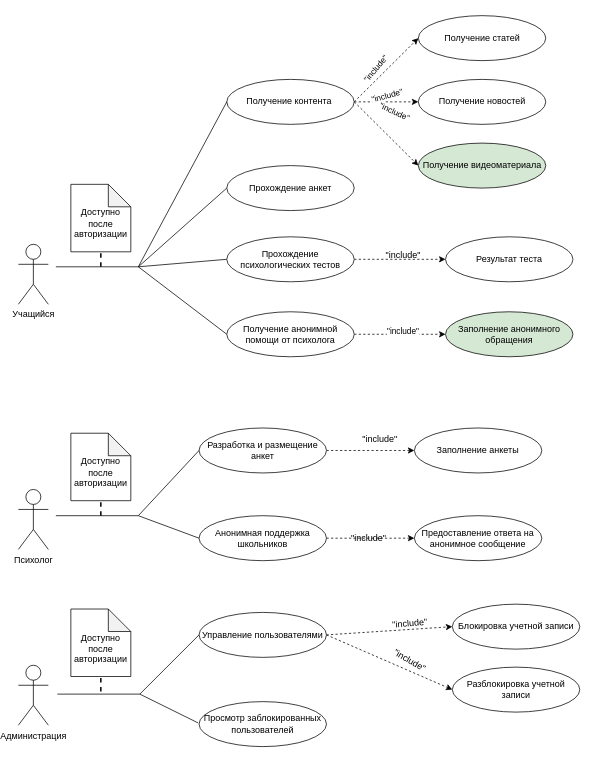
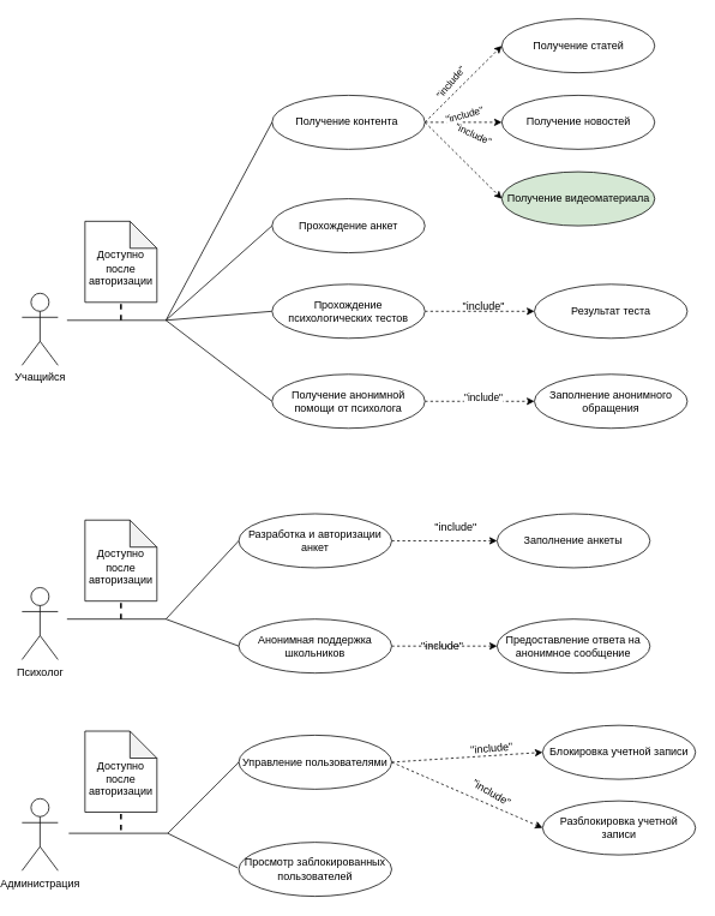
  <mxCell id="0" />
  <mxCell id="1" parent="0" />
  <mxCell id="2" value="Учащийся" style="shape=umlActor;verticalLabelPosition=bottom;verticalAlign=top;html=1;outlineConnect=0;" parent="1" vertex="1"><mxGeometry x="20" y="325" width="40" height="80" as="geometry" /></mxCell>
  <mxCell id="3" style="rounded=0;orthogonalLoop=1;jettySize=auto;html=1;exitX=1;exitY=0.5;exitDx=0;exitDy=0;entryX=0;entryY=0.5;entryDx=0;entryDy=0;dashed=1;" parent="1" target="38" edge="1"><mxGeometry relative="1" as="geometry"><mxPoint x="468" y="135" as="sourcePoint" /></mxGeometry></mxCell>
  <mxCell id="4" value="&quot;include&quot;" style="edgeLabel;html=1;align=center;verticalAlign=middle;resizable=0;points=[];rotation=-50;" parent="3" vertex="1" connectable="0"><mxGeometry x="-0.353" y="-1" relative="1" as="geometry"><mxPoint y="-17" as="offset" /></mxGeometry></mxCell>
  <mxCell id="5" style="rounded=0;orthogonalLoop=1;jettySize=auto;html=1;exitX=1;exitY=0.5;exitDx=0;exitDy=0;entryX=0;entryY=0.5;entryDx=0;entryDy=0;dashed=1;" parent="1" target="39" edge="1"><mxGeometry relative="1" as="geometry"><mxPoint x="468" y="135" as="sourcePoint" /></mxGeometry></mxCell>
  <mxCell id="6" value="&quot;include&quot;" style="edgeLabel;html=1;align=center;verticalAlign=middle;resizable=0;points=[];rotation=-15;" parent="5" vertex="1" connectable="0"><mxGeometry x="0.228" relative="1" as="geometry"><mxPoint x="-9" y="-8" as="offset" /></mxGeometry></mxCell>
  <mxCell id="7" style="rounded=0;orthogonalLoop=1;jettySize=auto;html=1;exitX=1;exitY=0.5;exitDx=0;exitDy=0;entryX=0;entryY=0.5;entryDx=0;entryDy=0;dashed=1;" parent="1" target="40" edge="1"><mxGeometry relative="1" as="geometry"><mxPoint x="468" y="135" as="sourcePoint" /></mxGeometry></mxCell>
  <mxCell id="8" value="Получение контента&amp;nbsp;" style="ellipse;whiteSpace=wrap;html=1;" parent="1" vertex="1"><mxGeometry x="298" y="105" width="170" height="60" as="geometry" /></mxCell>
  <mxCell id="9" value="" style="endArrow=none;html=1;rounded=0;entryX=0;entryY=0.5;entryDx=0;entryDy=0;" parent="1" target="8" edge="1"><mxGeometry width="50" height="50" relative="1" as="geometry"><mxPoint x="180" y="355" as="sourcePoint" /><mxPoint x="230" y="235" as="targetPoint" /></mxGeometry></mxCell>
  <mxCell id="10" style="rounded=0;orthogonalLoop=1;jettySize=auto;html=1;endArrow=none;endFill=0;exitX=0;exitY=0.5;exitDx=0;exitDy=0;" parent="1" source="11" edge="1"><mxGeometry relative="1" as="geometry"><mxPoint x="180" y="355" as="targetPoint" /></mxGeometry></mxCell>
  <mxCell id="11" value="Прохождение анкет" style="ellipse;whiteSpace=wrap;html=1;" parent="1" vertex="1"><mxGeometry x="298" y="220" width="170" height="60" as="geometry" /></mxCell>
  <mxCell id="12" style="rounded=0;orthogonalLoop=1;jettySize=auto;html=1;endArrow=none;endFill=0;exitX=0;exitY=0.5;exitDx=0;exitDy=0;" parent="1" source="14" edge="1"><mxGeometry relative="1" as="geometry"><mxPoint x="180" y="355" as="targetPoint" /></mxGeometry></mxCell>
  <mxCell id="13" style="edgeStyle=orthogonalEdgeStyle;rounded=0;orthogonalLoop=1;jettySize=auto;html=1;exitX=1;exitY=0.5;exitDx=0;exitDy=0;entryX=0;entryY=0.5;entryDx=0;entryDy=0;dashed=1;" parent="1" source="14" target="44" edge="1"><mxGeometry relative="1" as="geometry" /></mxCell>
  <mxCell id="14" value="Прохождение психологических тестов" style="ellipse;whiteSpace=wrap;html=1;" parent="1" vertex="1"><mxGeometry x="298" y="315" width="170" height="60" as="geometry" /></mxCell>
  <mxCell id="15" style="rounded=0;orthogonalLoop=1;jettySize=auto;html=1;endArrow=none;endFill=0;exitX=0;exitY=0.5;exitDx=0;exitDy=0;" parent="1" source="17" edge="1"><mxGeometry relative="1" as="geometry"><mxPoint x="180" y="355" as="targetPoint" /></mxGeometry></mxCell>
  <mxCell id="16" style="rounded=0;orthogonalLoop=1;jettySize=auto;html=1;exitX=1;exitY=0.5;exitDx=0;exitDy=0;entryX=0;entryY=0.5;entryDx=0;entryDy=0;dashed=1;" parent="1" source="17" target="50" edge="1"><mxGeometry relative="1" as="geometry" /></mxCell>
  <mxCell id="17" value="Получение анонимной помощи от психолога" style="ellipse;whiteSpace=wrap;html=1;" parent="1" vertex="1"><mxGeometry x="298" y="415" width="170" height="60" as="geometry" /></mxCell>
  <mxCell id="18" value="" style="endArrow=none;html=1;rounded=0;" parent="1" edge="1"><mxGeometry width="50" height="50" relative="1" as="geometry"><mxPoint x="70" y="355" as="sourcePoint" /><mxPoint x="180" y="355" as="targetPoint" /></mxGeometry></mxCell>
  <mxCell id="19" value="&lt;div&gt;&lt;br&gt;Доступно после авторизации&lt;br&gt;&lt;/div&gt;" style="shape=note;whiteSpace=wrap;html=1;backgroundOutline=1;darkOpacity=0.05;" parent="1" vertex="1"><mxGeometry x="90" y="245" width="80" height="90" as="geometry" /></mxCell>
  <mxCell id="20" value="" style="endArrow=none;html=1;strokeWidth=2;rounded=0;entryX=0.5;entryY=1;entryDx=0;entryDy=0;entryPerimeter=0;dashed=1;" parent="1" target="19" edge="1"><mxGeometry width="50" height="50" relative="1" as="geometry"><mxPoint x="130" y="355" as="sourcePoint" /><mxPoint x="150" y="345" as="targetPoint" /></mxGeometry></mxCell>
  <mxCell id="21" value="Психолог" style="shape=umlActor;verticalLabelPosition=bottom;verticalAlign=top;html=1;outlineConnect=0;" parent="1" vertex="1"><mxGeometry x="20" y="652" width="40" height="80" as="geometry" /></mxCell>
  <mxCell id="22" style="rounded=0;orthogonalLoop=1;jettySize=auto;html=1;exitX=1;exitY=0.5;exitDx=0;exitDy=0;entryX=0;entryY=0.5;entryDx=0;entryDy=0;dashed=1;" parent="1" source="23" target="42" edge="1"><mxGeometry relative="1" as="geometry" /></mxCell>
- <mxCell id="23" value="Разработка и размещение анкет" style="ellipse;whiteSpace=wrap;html=1;" parent="1" vertex="1"><mxGeometry x="261" y="570" width="170" height="60" as="geometry" /></mxCell>
+ <mxCell id="23" value="Разработка и авторизации анкет" style="ellipse;whiteSpace=wrap;html=1;" parent="1" vertex="1"><mxGeometry x="261" y="570" width="170" height="60" as="geometry" /></mxCell>
  <mxCell id="24" value="" style="endArrow=none;html=1;rounded=0;entryX=0;entryY=0.5;entryDx=0;entryDy=0;" parent="1" target="23" edge="1"><mxGeometry width="50" height="50" relative="1" as="geometry"><mxPoint x="180" y="687" as="sourcePoint" /><mxPoint x="230" y="567" as="targetPoint" /></mxGeometry></mxCell>
  <mxCell id="25" style="rounded=0;orthogonalLoop=1;jettySize=auto;html=1;endArrow=none;endFill=0;exitX=0;exitY=0.5;exitDx=0;exitDy=0;" parent="1" source="27" edge="1"><mxGeometry relative="1" as="geometry"><mxPoint x="180" y="687" as="targetPoint" /></mxGeometry></mxCell>
  <mxCell id="26" style="edgeStyle=orthogonalEdgeStyle;rounded=0;orthogonalLoop=1;jettySize=auto;html=1;exitX=1;exitY=0.5;exitDx=0;exitDy=0;entryX=0;entryY=0.5;entryDx=0;entryDy=0;dashed=1;" parent="1" source="27" target="49" edge="1"><mxGeometry relative="1" as="geometry" /></mxCell>
  <mxCell id="27" value="Анонимная поддержка школьников" style="ellipse;whiteSpace=wrap;html=1;" parent="1" vertex="1"><mxGeometry x="261" y="687" width="170" height="60" as="geometry" /></mxCell>
  <mxCell id="28" value="" style="endArrow=none;html=1;rounded=0;" parent="1" edge="1"><mxGeometry width="50" height="50" relative="1" as="geometry"><mxPoint x="70" y="687" as="sourcePoint" /><mxPoint x="180" y="687" as="targetPoint" /></mxGeometry></mxCell>
  <mxCell id="29" value="&lt;div&gt;&lt;br&gt;Доступно после авторизации&lt;br&gt;&lt;/div&gt;" style="shape=note;whiteSpace=wrap;html=1;backgroundOutline=1;darkOpacity=0.05;" parent="1" vertex="1"><mxGeometry x="90" y="577" width="80" height="90" as="geometry" /></mxCell>
  <mxCell id="30" value="" style="endArrow=none;html=1;strokeWidth=2;rounded=0;entryX=0.5;entryY=1;entryDx=0;entryDy=0;entryPerimeter=0;dashed=1;" parent="1" target="29" edge="1"><mxGeometry width="50" height="50" relative="1" as="geometry"><mxPoint x="130" y="687" as="sourcePoint" /><mxPoint x="150" y="677" as="targetPoint" /></mxGeometry></mxCell>
  <mxCell id="31" value="Администрация" style="shape=umlActor;verticalLabelPosition=bottom;verticalAlign=top;html=1;outlineConnect=0;" parent="1" vertex="1"><mxGeometry x="20" y="886.5" width="40" height="80" as="geometry" /></mxCell>
  <mxCell id="32" style="rounded=0;orthogonalLoop=1;jettySize=auto;html=1;exitX=1;exitY=0.5;exitDx=0;exitDy=0;entryX=0;entryY=0.5;entryDx=0;entryDy=0;dashed=1;" parent="1" source="34" target="43" edge="1"><mxGeometry relative="1" as="geometry" /></mxCell>
  <mxCell id="33" style="rounded=0;orthogonalLoop=1;jettySize=auto;html=1;exitX=1;exitY=0.5;exitDx=0;exitDy=0;entryX=0;entryY=0.5;entryDx=0;entryDy=0;dashed=1;" parent="1" source="34" target="45" edge="1"><mxGeometry relative="1" as="geometry" /></mxCell>
  <mxCell id="34" value="Управление пользователями" style="ellipse;whiteSpace=wrap;html=1;" parent="1" vertex="1"><mxGeometry x="261" y="816" width="170" height="60" as="geometry" /></mxCell>
  <mxCell id="35" value="" style="endArrow=none;html=1;rounded=0;" parent="1" edge="1"><mxGeometry width="50" height="50" relative="1" as="geometry"><mxPoint x="72" y="925" as="sourcePoint" /><mxPoint x="182" y="925" as="targetPoint" /></mxGeometry></mxCell>
  <mxCell id="36" value="&lt;div&gt;&lt;br&gt;Доступно после авторизации&lt;br&gt;&lt;/div&gt;" style="shape=note;whiteSpace=wrap;html=1;backgroundOutline=1;darkOpacity=0.05;" parent="1" vertex="1"><mxGeometry x="90" y="811.5" width="80" height="90" as="geometry" /></mxCell>
  <mxCell id="37" value="" style="endArrow=none;html=1;strokeWidth=2;rounded=0;entryX=0.5;entryY=1;entryDx=0;entryDy=0;entryPerimeter=0;dashed=1;" parent="1" target="36" edge="1"><mxGeometry width="50" height="50" relative="1" as="geometry"><mxPoint x="130" y="921.5" as="sourcePoint" /><mxPoint x="150" y="911.5" as="targetPoint" /></mxGeometry></mxCell>
  <mxCell id="38" value="Получение статей" style="ellipse;whiteSpace=wrap;html=1;" parent="1" vertex="1"><mxGeometry x="553.5" y="20" width="170" height="60" as="geometry" /></mxCell>
  <mxCell id="39" value="Получение новостей" style="ellipse;whiteSpace=wrap;html=1;" parent="1" vertex="1"><mxGeometry x="553.5" y="105" width="170" height="60" as="geometry" /></mxCell>
  <mxCell id="40" value="Получение видеоматериала" style="ellipse;whiteSpace=wrap;html=1;fillColor=#d5e8d4;" parent="1" vertex="1"><mxGeometry x="553.5" y="190" width="170" height="60" as="geometry" /></mxCell>
  <mxCell id="41" value="&quot;include&quot;" style="edgeLabel;html=1;align=center;verticalAlign=middle;resizable=0;points=[];rotation=25;" parent="1" vertex="1" connectable="0"><mxGeometry x="512.003" y="149.999" as="geometry"><mxPoint x="7.226" y="-6.547" as="offset" /></mxGeometry></mxCell>
  <mxCell id="42" value="Заполнение анкеты" style="ellipse;whiteSpace=wrap;html=1;" parent="1" vertex="1"><mxGeometry x="548.25" y="570" width="170" height="60" as="geometry" /></mxCell>
  <mxCell id="43" value="Блокировка учетной записи" style="ellipse;whiteSpace=wrap;html=1;" parent="1" vertex="1"><mxGeometry x="598.86" y="805" width="170" height="60" as="geometry" /></mxCell>
  <mxCell id="44" value="Результат теста" style="ellipse;whiteSpace=wrap;html=1;" parent="1" vertex="1"><mxGeometry x="589.75" y="315" width="170" height="60" as="geometry" /></mxCell>
  <mxCell id="45" value="Разблокировка учетной записи" style="ellipse;whiteSpace=wrap;html=1;" parent="1" vertex="1"><mxGeometry x="598.86" y="889" width="170" height="60" as="geometry" /></mxCell>
  <mxCell id="46" value="Просмотр заблокированных пользователей" style="ellipse;whiteSpace=wrap;html=1;" parent="1" vertex="1"><mxGeometry x="261" y="935" width="170" height="60" as="geometry" /></mxCell>
  <mxCell id="47" value="" style="endArrow=none;html=1;rounded=0;entryX=0;entryY=0.5;entryDx=0;entryDy=0;" parent="1" target="34" edge="1"><mxGeometry width="50" height="50" relative="1" as="geometry"><mxPoint x="182" y="925" as="sourcePoint" /><mxPoint x="212" y="855" as="targetPoint" /></mxGeometry></mxCell>
  <mxCell id="48" value="" style="endArrow=none;html=1;rounded=0;entryX=-0.007;entryY=0.474;entryDx=0;entryDy=0;entryPerimeter=0;" parent="1" target="46" edge="1"><mxGeometry width="50" height="50" relative="1" as="geometry"><mxPoint x="182" y="925" as="sourcePoint" /><mxPoint x="242" y="915" as="targetPoint" /></mxGeometry></mxCell>
  <mxCell id="49" value="Предоставление ответа на анонимное сообщение" style="ellipse;whiteSpace=wrap;html=1;" parent="1" vertex="1"><mxGeometry x="548.25" y="687" width="170" height="60" as="geometry" /></mxCell>
- <mxCell id="50" value="Заполнение анонимного обращения" style="ellipse;whiteSpace=wrap;html=1;fillColor=#d5e8d4;" parent="1" vertex="1"><mxGeometry x="589.75" y="415" width="170" height="60" as="geometry" /></mxCell>
+ <mxCell id="50" value="Заполнение анонимного обращения" style="ellipse;whiteSpace=wrap;html=1;" parent="1" vertex="1"><mxGeometry x="589.75" y="415" width="170" height="60" as="geometry" /></mxCell>
  <mxCell id="51" value="&quot;include&quot;" style="edgeLabel;html=1;align=center;verticalAlign=middle;resizable=0;points=[];" parent="1" vertex="1" connectable="0"><mxGeometry x="532.002" y="440" as="geometry" /></mxCell>
  <mxCell id="52" value="&quot;include&quot;" style="text;html=1;align=center;verticalAlign=middle;resizable=0;points=[];autosize=1;strokeColor=none;fillColor=none;" parent="1" vertex="1"><mxGeometry x="452" y="702" width="70" height="30" as="geometry" /></mxCell>
  <mxCell id="53" value="&quot;include&quot;" style="text;html=1;align=center;verticalAlign=middle;resizable=0;points=[];autosize=1;strokeColor=none;fillColor=none;rotation=-5;" parent="1" vertex="1"><mxGeometry x="507" y="816" width="70" height="30" as="geometry" /></mxCell>
  <mxCell id="54" value="&quot;include&quot;" style="text;html=1;align=center;verticalAlign=middle;resizable=0;points=[];autosize=1;strokeColor=none;fillColor=none;rotation=30;" parent="1" vertex="1"><mxGeometry x="507" y="865" width="70" height="30" as="geometry" /></mxCell>
  <mxCell id="55" value="&quot;include&quot;" style="text;html=1;align=center;verticalAlign=middle;resizable=0;points=[];autosize=1;strokeColor=none;fillColor=none;" parent="1" vertex="1"><mxGeometry x="467" y="570" width="70" height="30" as="geometry" /></mxCell>
  <mxCell id="56" value="&quot;include&quot;" style="text;html=1;align=center;verticalAlign=middle;resizable=0;points=[];autosize=1;strokeColor=none;fillColor=none;" parent="1" vertex="1"><mxGeometry x="498" y="325" width="70" height="30" as="geometry" /></mxCell>
